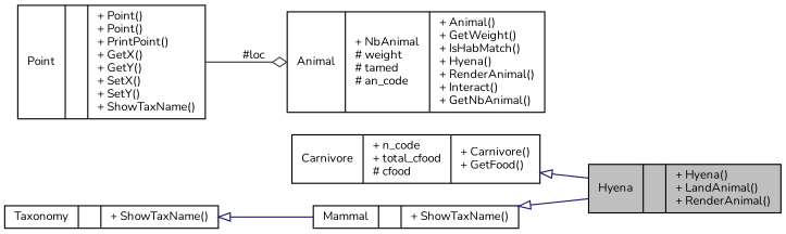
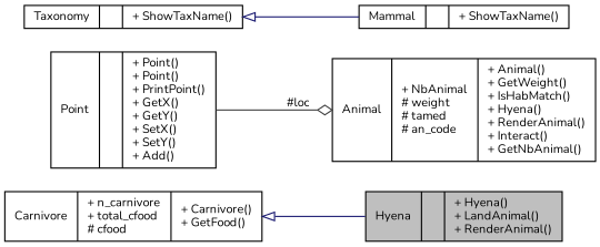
  digraph {
    fontname=Nunito
    rankdir=LR
    node [color=black fillcolor=white fontname=Nunito fontsize=10 shape=record style=filled]
    edge [color=midnightblue fontname=Nunito fontsize=10 labelfontname=Helvetica labelfontsize=10 style=solid arrowtail=onormal dir=back]
    n1 [fillcolor=grey75 fontcolor=black height=0.2 label="{Hyena\n||+ Hyena()\l+ LandAnimal()\l+ RenderAnimal()\l}" width=0.4]
    n2 [height=0.2 label="{Animal\n|+ NbAnimal\l# weight\l# tamed\l# an_code\l|+ Animal()\l+ GetWeight()\l+ IsHabMatch()\l+ Hyena()\l+ RenderAnimal()\l+ Interact()\l+ GetNbAnimal()\l}" width=0.4]
-   n3 [height=0.2 label="{Point\n||+ Point()\l+ Point()\l+ PrintPoint()\l+ GetX()\l+ GetY()\l+ SetX()\l+ SetY()\l+ ShowTaxName()\l}" width=0.4]
-   n4 [height=0.2 label="{Carnivore\n|+ n_code\l+ total_cfood\l# cfood\l|+ Carnivore()\l+ GetFood()\l}" width=0.4]
+   n3 [height=0.2 label="{Point\n||+ Point()\l+ Point()\l+ PrintPoint()\l+ GetX()\l+ GetY()\l+ SetX()\l+ SetY()\l+ Add()\l}" width=0.4]
+   n4 [height=0.2 label="{Carnivore\n|+ n_carnivore\l+ total_cfood\l# cfood\l|+ Carnivore()\l+ GetFood()\l}" width=0.4]
    n5 [height=0.2 label="{Mammal\n||+ ShowTaxName()\l}" width=0.4]
    n6 [height=0.2 label="{Taxonomy\n||+ ShowTaxName()\l}" width=0.4]
    n3 -> n2 [arrowhead=odiamond color=grey25 label=" #loc" arrowtail="" dir=""]
    n4 -> n1
-   n5 -> n1
    n6 -> n5
  }
